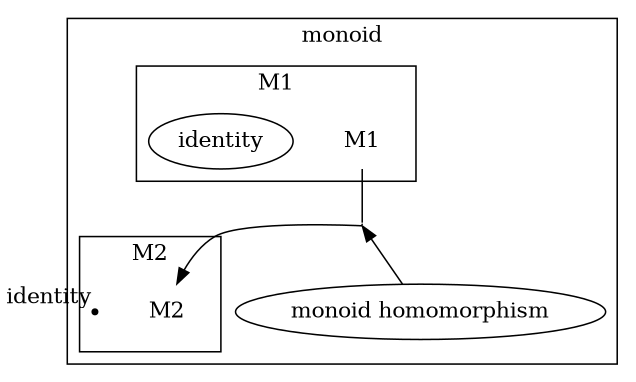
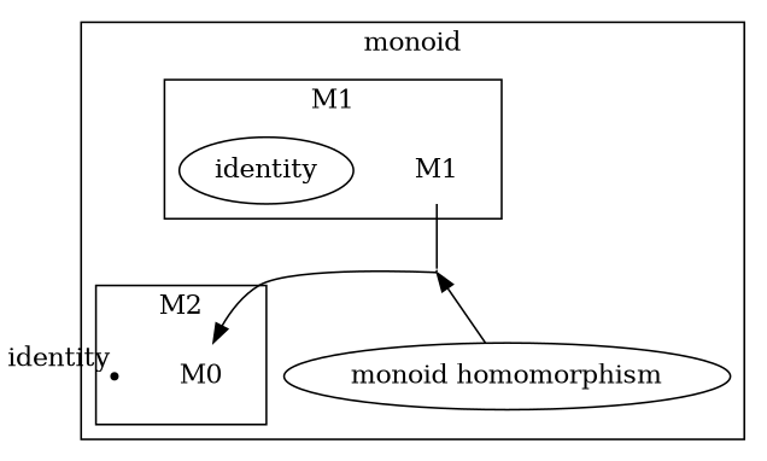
  digraph {
    M1 [shape=none]
    n2 [label=identity]
-   M2 [shape=none]
+   M2 [shape=none label=M0]
    "monoidM2/identity" [shape=point xlabel=identity]
    dummy [shape=point width=0]
    "monoid homomorphism"
    subgraph cluster_1 {
      label=monoid
      rank=same
      rankdir=LR
      dummy
      "monoid homomorphism"
      subgraph cluster_2 {
        label=M1
        rank=same
        rankdir=LR
        shape=rounded
        M1
        n2
      }
      subgraph cluster_3 {
        label=M2
        rank=same
        rankdir=LR
        shape=rounded
        M2
        "monoidM2/identity"
      }
    }
    M1 -> dummy [arrowhead=none]
    dummy -> M2
    dummy -> "monoid homomorphism" [dir=back]
  }
